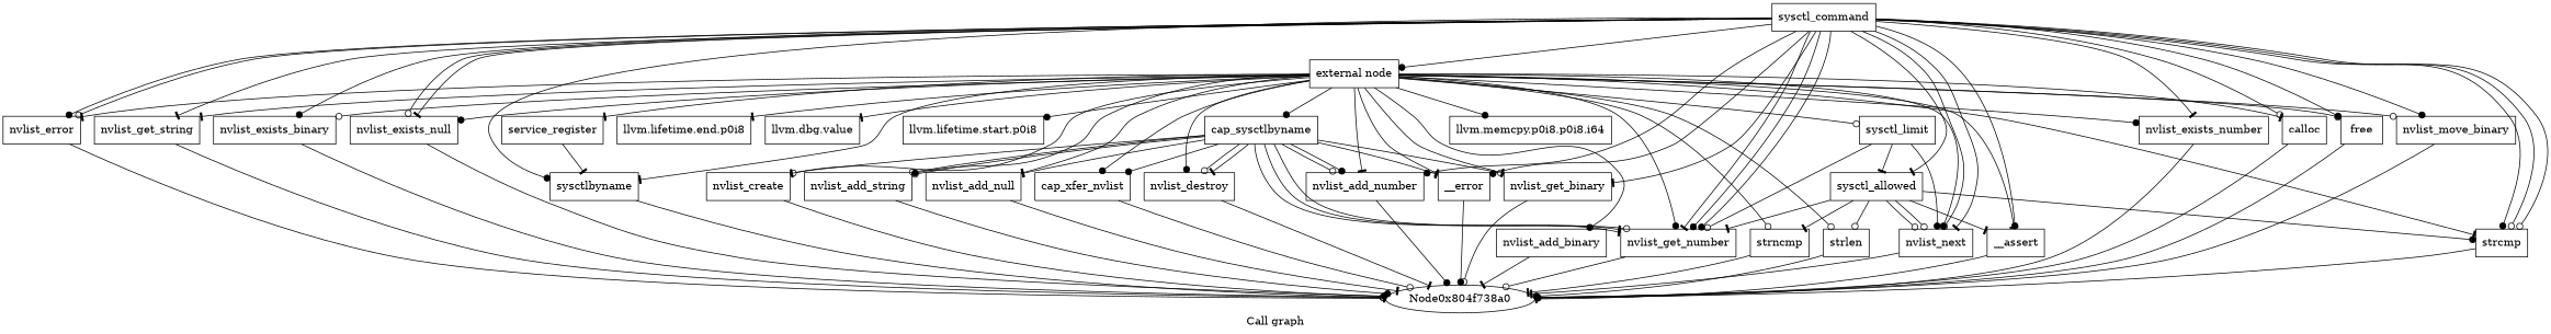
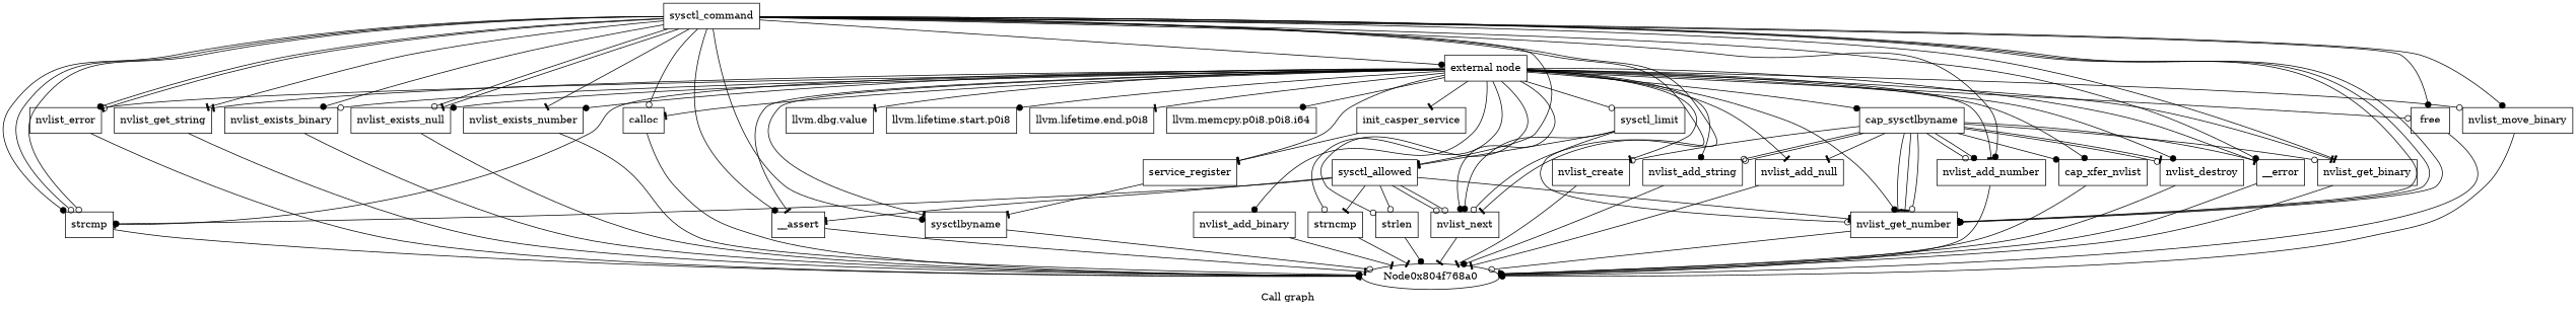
  digraph {
    label="Call graph"
    node [shape=record]
    edge [arrowhead=tee]
    n1 [label="{external node}"]
+   n2 [label="{init_casper_service}"]
    n3 [label="{sysctl_limit}"]
    n4 [label="{service_register}"]
    n5 [label="{llvm.dbg.value}"]
    n6 [label="{llvm.lifetime.start.p0i8}"]
    n7 [label="{strcmp}"]
    n8 [label="{nvlist_error}"]
    n9 [label="{nvlist_next}"]
    n10 [label="{nvlist_get_number}"]
    n11 [label="{llvm.lifetime.end.p0i8}"]
    n12 [label="{nvlist_get_string}"]
    n13 [label="{nvlist_exists_binary}"]
    n14 [label="{nvlist_get_binary}"]
    n15 [label="{__assert}"]
    n16 [label="{nvlist_exists_null}"]
    n17 [label="{nvlist_exists_number}"]
    n18 [label="{calloc}"]
    n19 [label="{sysctlbyname}"]
    n20 [label="{__error}"]
    n21 [label="{free}"]
    n22 [label="{nvlist_add_number}"]
    n23 [label="{nvlist_move_binary}"]
    n24 [label="{strlen}"]
    n25 [label="{strncmp}"]
    n26 [label="{cap_sysctlbyname}"]
    n27 [label="{nvlist_create}"]
    n28 [label="{nvlist_add_string}"]
    n29 [label="{nvlist_add_null}"]
    n30 [label="{nvlist_add_binary}"]
    n31 [label="{cap_xfer_nvlist}"]
    n32 [label="{nvlist_destroy}"]
    n33 [label="{llvm.memcpy.p0i8.p0i8.i64}"]
    n34 [label="{sysctl_allowed}"]
    n35 [label="{sysctl_command}"]
-   Node0x804f738a0 [shape=""]
+   Node0x804f738a0 [label=Node0x804f768a0 shape=""]
+   n1 -> n2
    n1 -> n3 [arrowhead=odot]
    n1 -> n4
    n1 -> n5
    n1 -> n6 [arrowhead=dot]
    n1 -> n7
    n1 -> n8
    n1 -> n9 [arrowhead=dot]
    n1 -> n10 [arrowhead=dot]
    n1 -> n11
    n1 -> n12
    n1 -> n13 [arrowhead=odot]
    n1 -> n14
    n1 -> n15
    n1 -> n16 [arrowhead=dot]
    n1 -> n17 [arrowhead=dot]
    n1 -> n18
    n1 -> n19
    n1 -> n20
    n1 -> n21 [arrowhead=odot]
    n1 -> n22
    n1 -> n23 [arrowhead=odot]
    n1 -> n24 [arrowhead=odot]
    n1 -> n25 [arrowhead=odot]
    n1 -> n26 [arrowhead=dot]
    n1 -> n27
    n1 -> n28 [arrowhead=dot]
    n1 -> n29
    n1 -> n30 [arrowhead=dot]
    n1 -> n31 [arrowhead=dot]
    n1 -> n32 [arrowhead=dot]
    n1 -> n33 [arrowhead=dot]
+   n2 -> n4
    n3 -> n9 [arrowhead=dot]
    n3 -> n10 [arrowhead=odot]
    n3 -> n34
    n4 -> n19
    n7 -> Node0x804f738a0 [arrowhead=dot]
    n8 -> Node0x804f738a0
    n9 -> Node0x804f738a0
    n10 -> Node0x804f738a0 [arrowhead=odot]
    n12 -> Node0x804f738a0
    n13 -> Node0x804f738a0 [arrowhead=odot]
    n14 -> Node0x804f738a0 [arrowhead=odot]
    n15 -> Node0x804f738a0
    n16 -> Node0x804f738a0 [arrowhead=dot]
    n17 -> Node0x804f738a0 [arrowhead=odot]
    n18 -> Node0x804f738a0 [arrowhead=odot]
    n19 -> Node0x804f738a0 [arrowhead=odot]
    n20 -> Node0x804f738a0 [arrowhead=dot]
    n21 -> Node0x804f738a0 [arrowhead=odot]
    n22 -> Node0x804f738a0 [arrowhead=dot]
    n23 -> Node0x804f738a0 [arrowhead=dot]
    n24 -> Node0x804f738a0 [arrowhead=dot]
    n25 -> Node0x804f738a0
    n26 -> n10
    n26 -> n10
    n26 -> n10 [arrowhead=odot]
    n26 -> n14 [arrowhead=odot]
    n26 -> n20
    n26 -> n22 [arrowhead=odot]
    n26 -> n22 [arrowhead=dot]
    n26 -> n27 [arrowhead=odot]
    n26 -> n28 [arrowhead=odot]
    n26 -> n28 [arrowhead=odot]
    n26 -> n29
    n26 -> n31 [arrowhead=dot]
    n26 -> n32 [arrowhead=odot]
    n26 -> n32
    n27 -> Node0x804f738a0
    n28 -> Node0x804f738a0 [arrowhead=dot]
    n29 -> Node0x804f738a0
    n30 -> Node0x804f738a0
    n31 -> Node0x804f738a0 [arrowhead=odot]
    n32 -> Node0x804f738a0
    n34 -> n7 [arrowhead=dot]
    n34 -> n9 [arrowhead=odot]
    n34 -> n9 [arrowhead=odot]
    n34 -> n10
    n34 -> n15
    n34 -> n24 [arrowhead=odot]
    n34 -> n25
    n35 -> n1 [arrowhead=dot]
    n35 -> n7 [arrowhead=dot]
    n35 -> n7 [arrowhead=odot]
    n35 -> n7 [arrowhead=odot]
    n35 -> n8 [arrowhead=dot]
    n35 -> n8 [arrowhead=odot]
    n35 -> n9 [arrowhead=odot]
    n35 -> n9
    n35 -> n10
    n35 -> n10 [arrowhead=dot]
    n35 -> n10 [arrowhead=dot]
    n35 -> n12
    n35 -> n13 [arrowhead=dot]
    n35 -> n14
    n35 -> n15 [arrowhead=dot]
    n35 -> n16 [arrowhead=odot]
    n35 -> n16
    n35 -> n17
    n35 -> n18 [arrowhead=odot]
    n35 -> n19 [arrowhead=dot]
    n35 -> n20 [arrowhead=dot]
    n35 -> n21 [arrowhead=dot]
    n35 -> n22 [arrowhead=dot]
    n35 -> n23 [arrowhead=dot]
    n35 -> n34
  }
